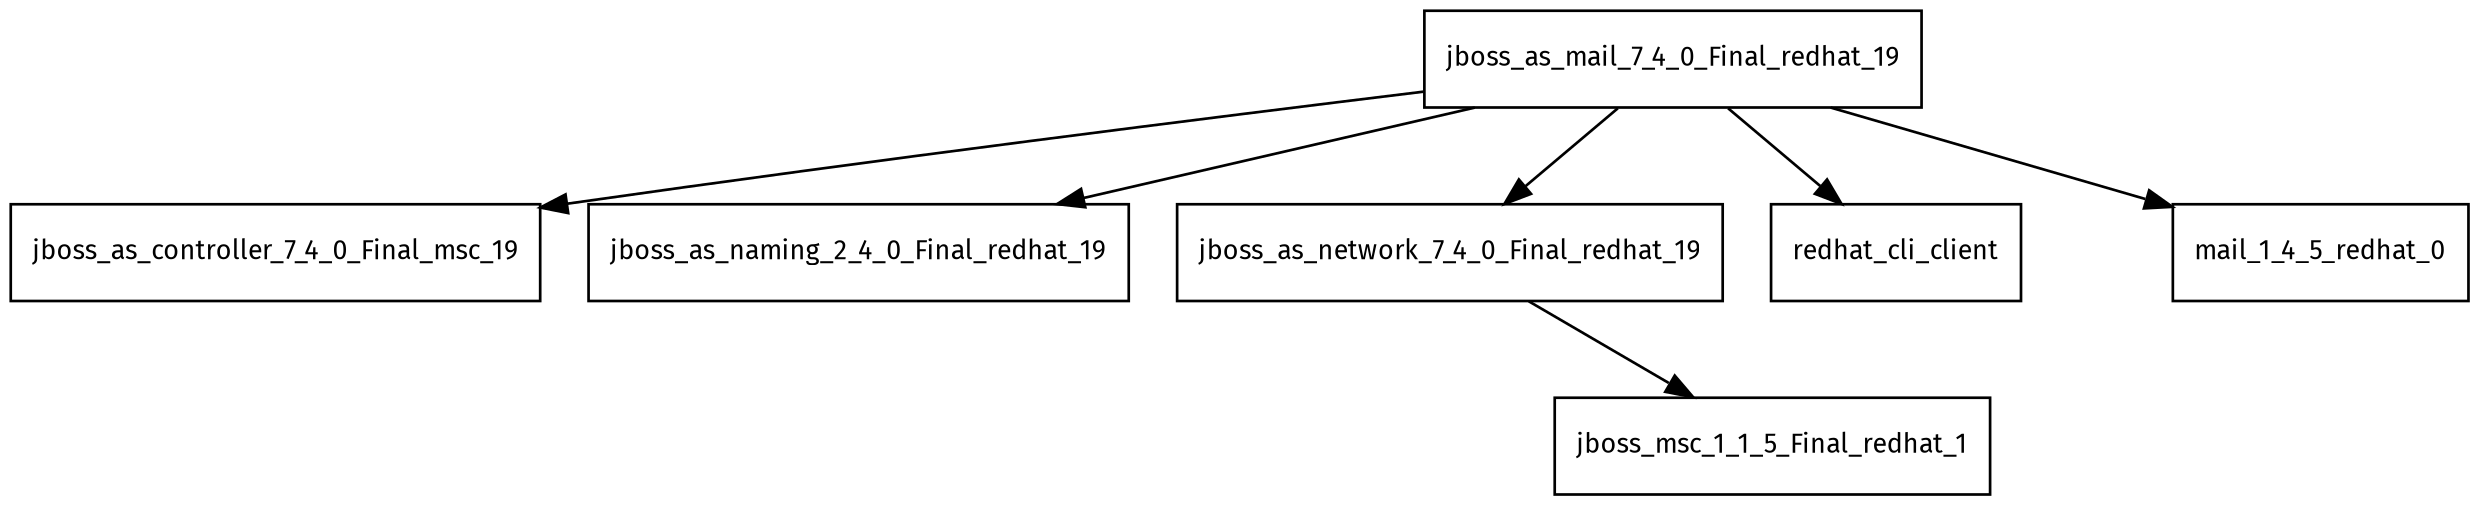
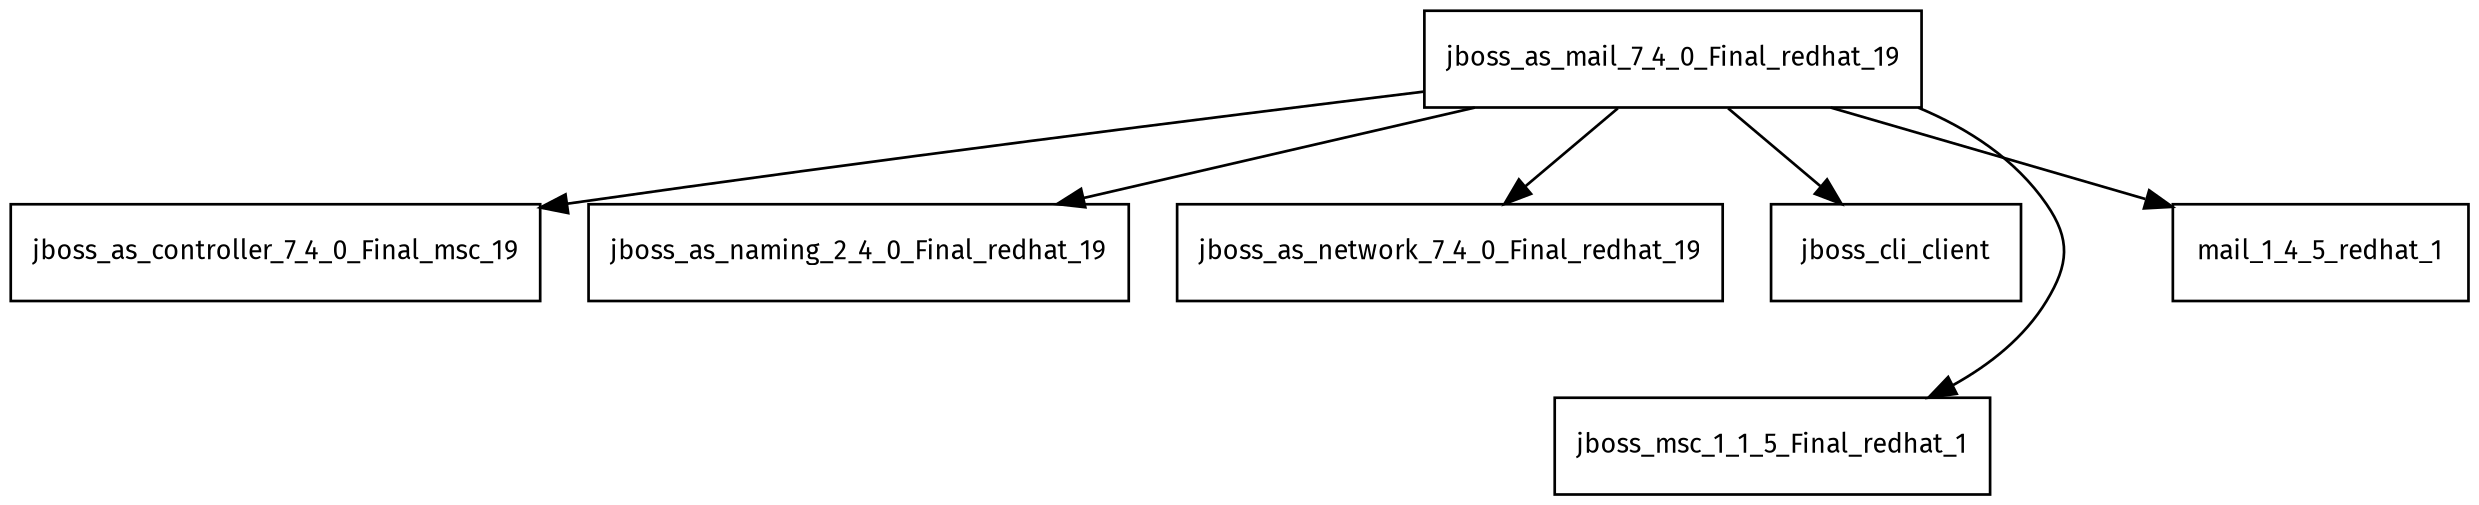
  digraph {
    fontname="Fira Sans"
    node [fontname="Fira Sans" fontsize=10.0 shape=box]
    edge [fontname="Fira Sans"]
    n1 [label=jboss_as_controller_7_4_0_Final_msc_19]
    jboss_as_mail_7_4_0_Final_redhat_19
    n3 [label=jboss_as_naming_2_4_0_Final_redhat_19]
    jboss_as_network_7_4_0_Final_redhat_19
-   jboss_cli_client [label=redhat_cli_client]
+   jboss_cli_client
    jboss_msc_1_1_5_Final_redhat_1
-   mail_1_4_5_redhat_1 [label=mail_1_4_5_redhat_0]
+   mail_1_4_5_redhat_1
    jboss_as_mail_7_4_0_Final_redhat_19 -> n1
    jboss_as_mail_7_4_0_Final_redhat_19 -> n3
    jboss_as_mail_7_4_0_Final_redhat_19 -> jboss_as_network_7_4_0_Final_redhat_19
    jboss_as_mail_7_4_0_Final_redhat_19 -> jboss_cli_client
-   jboss_as_network_7_4_0_Final_redhat_19 -> jboss_msc_1_1_5_Final_redhat_1
+   jboss_as_mail_7_4_0_Final_redhat_19 -> jboss_msc_1_1_5_Final_redhat_1
    jboss_as_mail_7_4_0_Final_redhat_19 -> mail_1_4_5_redhat_1
  }
